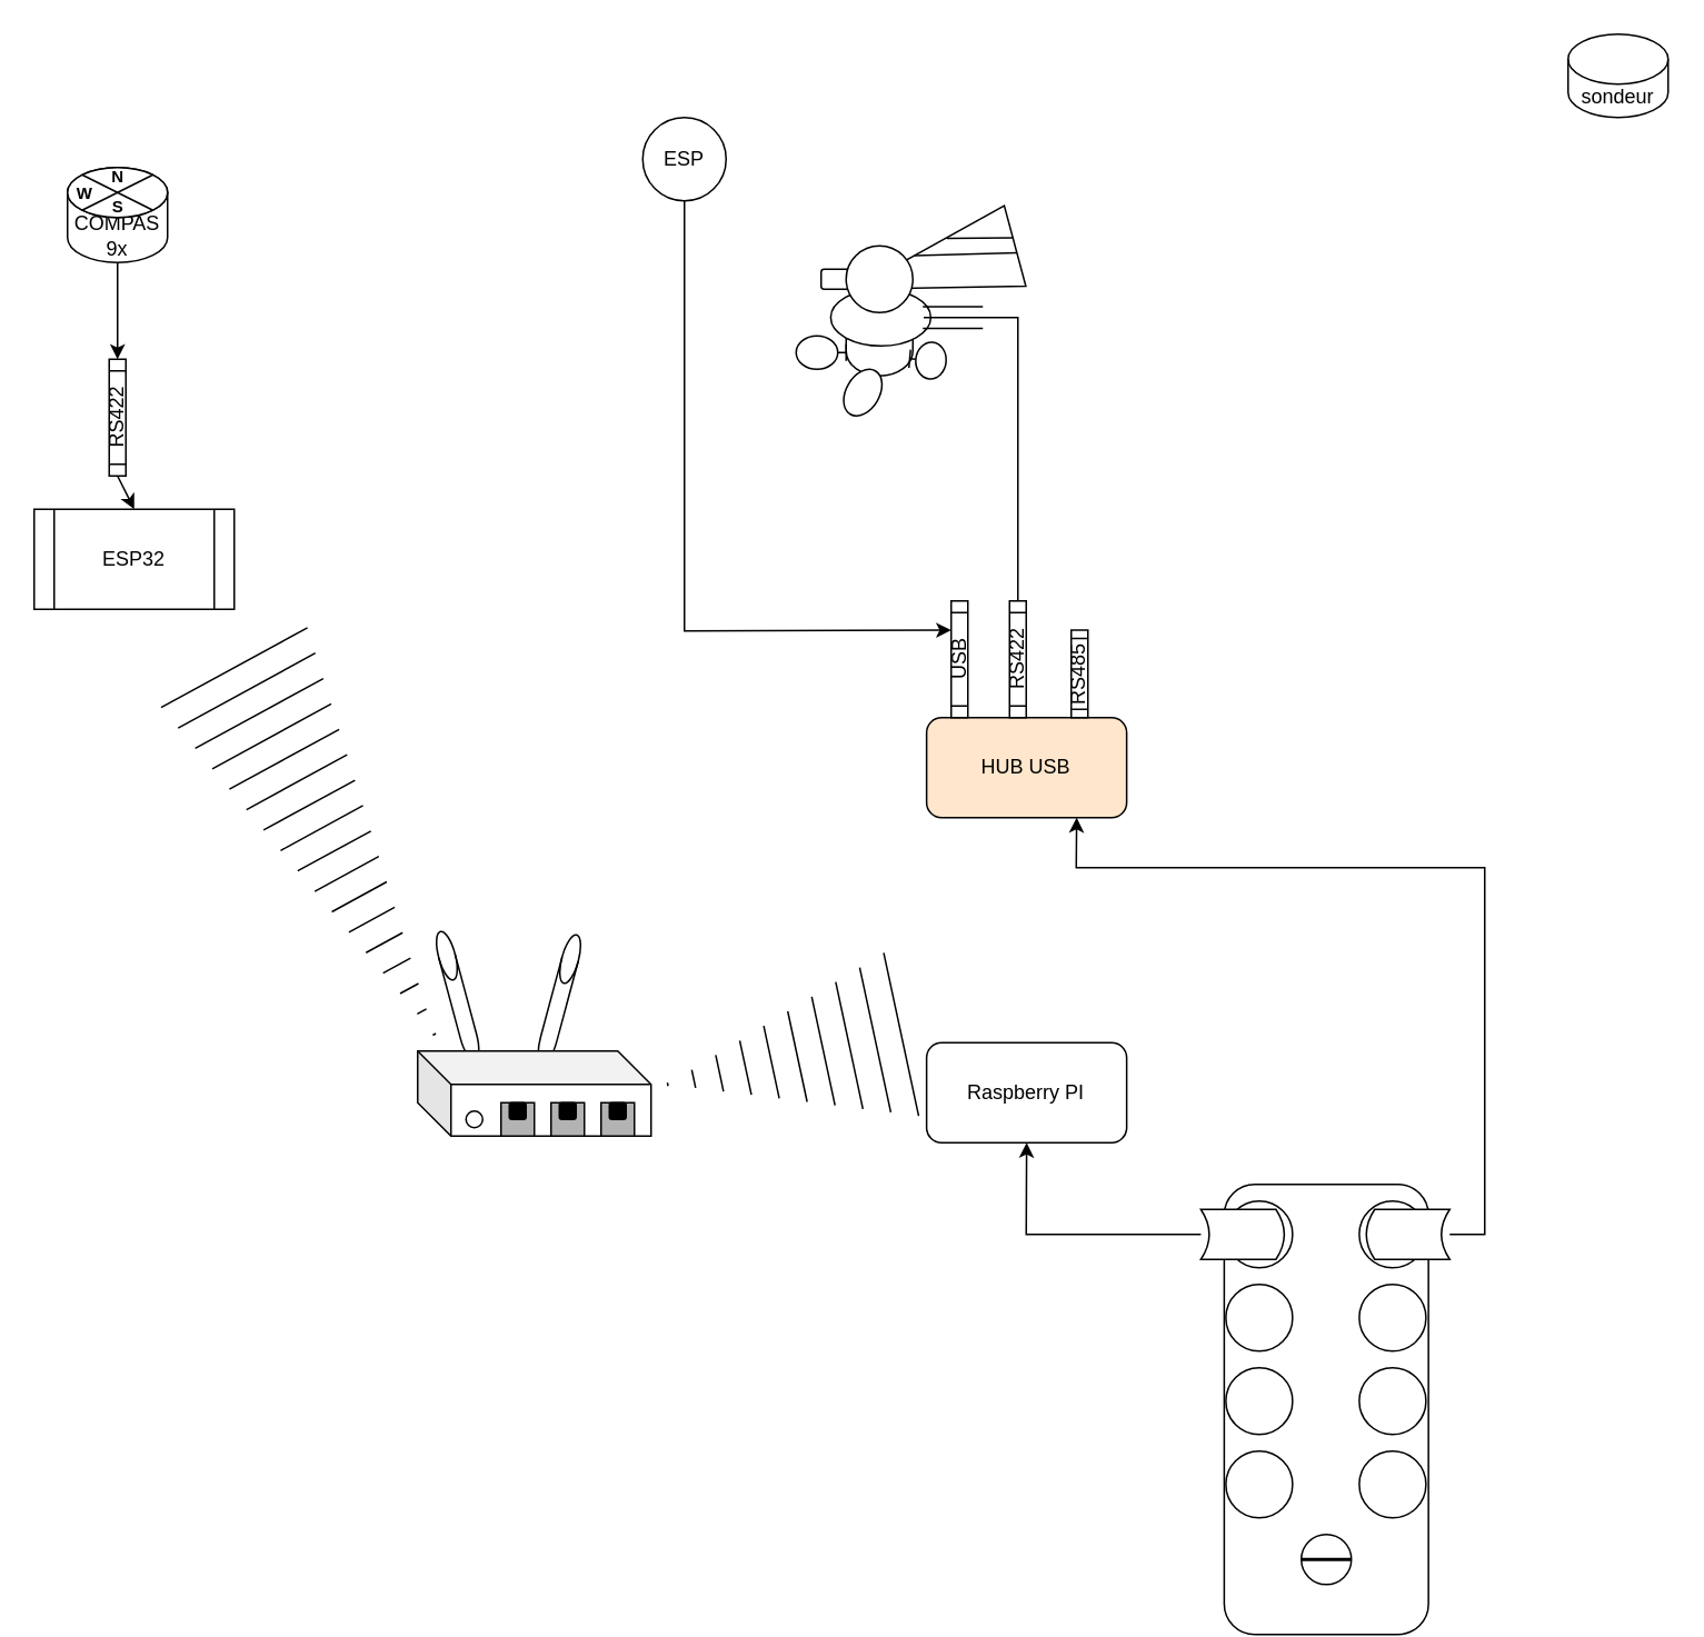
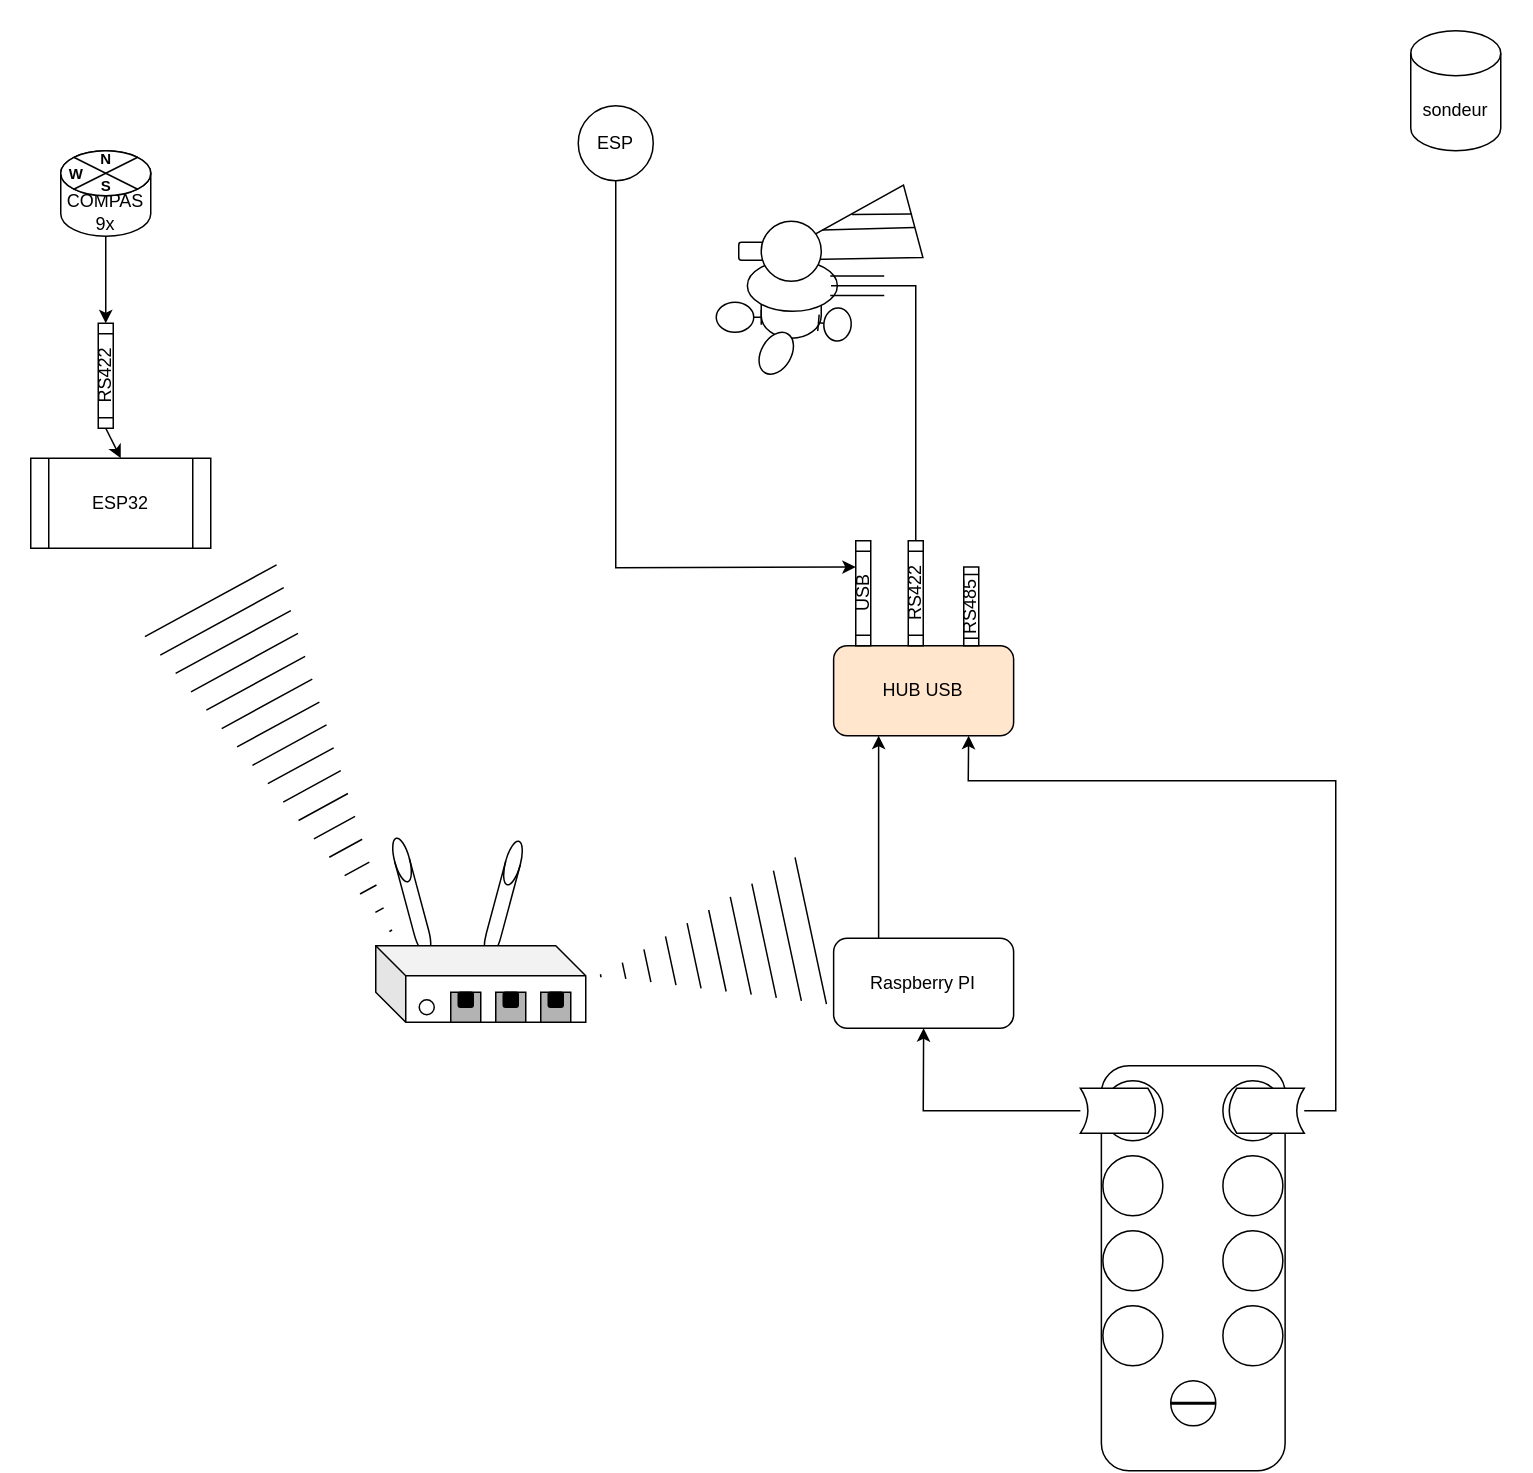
  <mxCell id="0" />
  <mxCell id="1" parent="0" />
- <mxCell id="2" value="&lt;div&gt;sondeur&lt;/div&gt;" style="shape=cylinder3;whiteSpace=wrap;html=1;boundedLbl=1;backgroundOutline=1;size=15;" parent="1" vertex="1"><mxGeometry x="940" y="20" width="60" height="50" as="geometry" /></mxCell>
+ <mxCell id="2" value="&lt;div&gt;sondeur&lt;/div&gt;" style="shape=cylinder3;whiteSpace=wrap;html=1;boundedLbl=1;backgroundOutline=1;size=15;" parent="1" vertex="1"><mxGeometry x="940" y="20" width="60" height="80" as="geometry" /></mxCell>
  <mxCell id="3" value="" style="rounded=1;whiteSpace=wrap;html=1;rotation=90;" parent="1" vertex="1"><mxGeometry x="660" y="783.75" width="270" height="122.5" as="geometry" /></mxCell>
  <mxCell id="4" value="" style="ellipse;whiteSpace=wrap;html=1;aspect=fixed;" parent="1" vertex="1"><mxGeometry x="734.75" y="720" width="40" height="40" as="geometry" /></mxCell>
  <mxCell id="5" value="" style="ellipse;whiteSpace=wrap;html=1;aspect=fixed;" parent="1" vertex="1"><mxGeometry x="734.75" y="770" width="40" height="40" as="geometry" /></mxCell>
  <mxCell id="6" value="" style="ellipse;whiteSpace=wrap;html=1;aspect=fixed;" parent="1" vertex="1"><mxGeometry x="734.75" y="820" width="40" height="40" as="geometry" /></mxCell>
  <mxCell id="7" value="" style="ellipse;whiteSpace=wrap;html=1;aspect=fixed;" parent="1" vertex="1"><mxGeometry x="734.75" y="870" width="40" height="40" as="geometry" /></mxCell>
  <mxCell id="8" value="" style="ellipse;whiteSpace=wrap;html=1;aspect=fixed;" parent="1" vertex="1"><mxGeometry x="814.75" y="720" width="40" height="40" as="geometry" /></mxCell>
  <mxCell id="9" value="" style="ellipse;whiteSpace=wrap;html=1;aspect=fixed;" parent="1" vertex="1"><mxGeometry x="814.75" y="770" width="40" height="40" as="geometry" /></mxCell>
  <mxCell id="10" value="" style="ellipse;whiteSpace=wrap;html=1;aspect=fixed;" parent="1" vertex="1"><mxGeometry x="814.75" y="820" width="40" height="40" as="geometry" /></mxCell>
  <mxCell id="11" value="" style="ellipse;whiteSpace=wrap;html=1;aspect=fixed;" parent="1" vertex="1"><mxGeometry x="814.75" y="870" width="40" height="40" as="geometry" /></mxCell>
  <mxCell id="12" value="" style="ellipse;whiteSpace=wrap;html=1;aspect=fixed;" parent="1" vertex="1"><mxGeometry x="780" y="920" width="30" height="30" as="geometry" /></mxCell>
  <mxCell id="13" value="" style="line;strokeWidth=2;html=1;" parent="1" vertex="1"><mxGeometry x="780" y="930" width="30" height="10" as="geometry" /></mxCell>
  <mxCell id="14" style="edgeStyle=none;rounded=0;orthogonalLoop=1;jettySize=auto;html=1;exitX=1;exitY=0.5;exitDx=0;exitDy=0;entryX=0.5;entryY=1;entryDx=0;entryDy=0;" parent="1" source="15" target="17" edge="1"><mxGeometry relative="1" as="geometry"><Array as="points"><mxPoint x="615" y="740" /></Array></mxGeometry></mxCell>
  <mxCell id="15" value="" style="shape=dataStorage;whiteSpace=wrap;html=1;fixedSize=1;rotation=-180;size=5;" parent="1" vertex="1"><mxGeometry x="719.75" y="725" width="50" height="30" as="geometry" /></mxCell>
+ <mxCell id="16" style="edgeStyle=none;rounded=0;orthogonalLoop=1;jettySize=auto;html=1;exitX=0.25;exitY=0;exitDx=0;exitDy=0;entryX=0.25;entryY=1;entryDx=0;entryDy=0;" parent="1" source="17" target="18" edge="1"><mxGeometry relative="1" as="geometry" /></mxCell>
  <mxCell id="17" value="Raspberry PI" style="rounded=1;whiteSpace=wrap;html=1;" parent="1" vertex="1"><mxGeometry x="555.25" y="625" width="120" height="60" as="geometry" /></mxCell>
  <mxCell id="18" value="HUB USB" style="rounded=1;whiteSpace=wrap;html=1;fillColor=#ffe6cc;" parent="1" vertex="1"><mxGeometry x="555.25" y="430" width="120" height="60" as="geometry" /></mxCell>
  <mxCell id="19" value="USB" style="shape=process;whiteSpace=wrap;html=1;backgroundOutline=1;rotation=-90;" parent="1" vertex="1"><mxGeometry x="540" y="390" width="70" height="10" as="geometry" /></mxCell>
  <mxCell id="20" value="&lt;div&gt;RS422&lt;/div&gt;" style="shape=process;whiteSpace=wrap;html=1;backgroundOutline=1;rotation=-90;" parent="1" vertex="1"><mxGeometry x="575" y="390" width="70" height="10" as="geometry" /></mxCell>
  <mxCell id="21" value="&lt;div&gt;RS485&lt;/div&gt;" style="shape=process;whiteSpace=wrap;html=1;backgroundOutline=1;rotation=-90;" vertex="1" parent="1"><mxGeometry x="620.75" y="398.75" width="52.5" height="10" as="geometry" /></mxCell>
  <mxCell id="22" style="edgeStyle=none;rounded=0;orthogonalLoop=1;jettySize=auto;html=1;exitX=0.5;exitY=1;exitDx=0;exitDy=0;entryX=0.75;entryY=0;entryDx=0;entryDy=0;" edge="1" parent="1" source="23" target="19"><mxGeometry relative="1" as="geometry"><Array as="points"><mxPoint x="410" y="378" /></Array></mxGeometry></mxCell>
  <mxCell id="23" value="ESP" style="ellipse;whiteSpace=wrap;html=1;aspect=fixed;" vertex="1" parent="1"><mxGeometry x="385" y="70" width="50" height="50" as="geometry" /></mxCell>
  <mxCell id="24" value="" style="triangle;whiteSpace=wrap;html=1;rotation=-195;" vertex="1" parent="1"><mxGeometry x="510" y="135" width="100" height="50" as="geometry" /></mxCell>
  <mxCell id="25" value="" style="rounded=1;whiteSpace=wrap;html=1;" vertex="1" parent="1"><mxGeometry x="492" y="161" width="40" height="12" as="geometry" /></mxCell>
  <mxCell id="26" value="" style="shape=cylinder3;whiteSpace=wrap;html=1;boundedLbl=1;backgroundOutline=1;size=15;" vertex="1" parent="1"><mxGeometry x="507" y="173" width="40" height="52" as="geometry" /></mxCell>
  <mxCell id="27" value="" style="ellipse;whiteSpace=wrap;html=1;" vertex="1" parent="1"><mxGeometry x="497.75" y="173" width="60" height="34" as="geometry" /></mxCell>
  <mxCell id="28" value="" style="ellipse;whiteSpace=wrap;html=1;aspect=fixed;" vertex="1" parent="1"><mxGeometry x="507" y="147" width="40" height="40" as="geometry" /></mxCell>
  <mxCell id="29" value="" style="endArrow=none;html=1;rounded=0;exitX=0.383;exitY=0.801;exitDx=0;exitDy=0;exitPerimeter=0;entryX=-0.004;entryY=0.599;entryDx=0;entryDy=0;entryPerimeter=0;" edge="1" parent="1" source="24" target="24"><mxGeometry width="50" height="50" relative="1" as="geometry"><mxPoint x="568.678" y="142.319" as="sourcePoint" /><mxPoint x="607.25" y="144" as="targetPoint" /></mxGeometry></mxCell>
  <mxCell id="30" value="" style="endArrow=none;html=1;rounded=0;exitX=0.599;exitY=0.703;exitDx=0;exitDy=0;entryX=0.001;entryY=0.414;entryDx=0;entryDy=0;entryPerimeter=0;exitPerimeter=0;" edge="1" parent="1" source="24" target="24"><mxGeometry width="50" height="50" relative="1" as="geometry"><mxPoint x="556.765" y="151.926" as="sourcePoint" /><mxPoint x="607" y="151" as="targetPoint" /></mxGeometry></mxCell>
  <mxCell id="31" value="" style="shape=umlBoundary;whiteSpace=wrap;html=1;rotation=-180;" vertex="1" parent="1"><mxGeometry x="477" y="201" width="30" height="20" as="geometry" /></mxCell>
  <mxCell id="32" value="" style="shape=umlBoundary;whiteSpace=wrap;html=1;rotation=5;" vertex="1" parent="1"><mxGeometry x="545.1" y="204.64" width="21.88" height="22" as="geometry" /></mxCell>
  <mxCell id="33" value="" style="ellipse;whiteSpace=wrap;html=1;rotation=-60;" vertex="1" parent="1"><mxGeometry x="502" y="225" width="30" height="20" as="geometry" /></mxCell>
  <mxCell id="34" value="" style="shape=partialRectangle;whiteSpace=wrap;html=1;top=0;bottom=0;fillColor=none;rotation=-90;" vertex="1" parent="1"><mxGeometry x="564.5" y="172.5" width="13" height="35" as="geometry" /></mxCell>
  <mxCell id="35" style="edgeStyle=none;rounded=0;orthogonalLoop=1;jettySize=auto;html=1;exitX=1;exitY=0.5;exitDx=0;exitDy=0;entryX=0.75;entryY=1;entryDx=0;entryDy=0;" edge="1" parent="1" source="36" target="18"><mxGeometry relative="1" as="geometry"><Array as="points"><mxPoint x="890" y="740" /><mxPoint x="890" y="520" /><mxPoint x="645" y="520" /></Array></mxGeometry></mxCell>
  <mxCell id="36" value="" style="shape=dataStorage;whiteSpace=wrap;html=1;fixedSize=1;rotation=0;size=5;" vertex="1" parent="1"><mxGeometry x="819" y="725" width="50" height="30" as="geometry" /></mxCell>
  <mxCell id="37" value="" style="endArrow=none;html=1;rounded=0;exitX=0.5;exitY=0;exitDx=0;exitDy=0;entryX=1;entryY=0.5;entryDx=0;entryDy=0;" edge="1" parent="1" source="34" target="20"><mxGeometry width="50" height="50" relative="1" as="geometry"><mxPoint x="600" y="260" as="sourcePoint" /><mxPoint x="660" y="245" as="targetPoint" /><Array as="points"><mxPoint x="610" y="190" /></Array></mxGeometry></mxCell>
  <mxCell id="38" value="ESP32" style="shape=process;whiteSpace=wrap;html=1;backgroundOutline=1;" vertex="1" parent="1"><mxGeometry x="20" y="305" width="120" height="60" as="geometry" /></mxCell>
  <mxCell id="39" value="" style="shape=cylinder3;whiteSpace=wrap;html=1;boundedLbl=1;backgroundOutline=1;size=15;rotation=-15;" vertex="1" parent="1"><mxGeometry x="269" y="557" width="10" height="80" as="geometry" /></mxCell>
  <mxCell id="40" value="" style="shape=cylinder3;whiteSpace=wrap;html=1;boundedLbl=1;backgroundOutline=1;size=15;rotation=15;" vertex="1" parent="1"><mxGeometry x="330" y="559" width="10" height="80" as="geometry" /></mxCell>
  <mxCell id="41" value="" style="shape=cube;whiteSpace=wrap;html=1;boundedLbl=1;backgroundOutline=1;darkOpacity=0.05;darkOpacity2=0.1;" vertex="1" parent="1"><mxGeometry x="250" y="630" width="140" height="51" as="geometry" /></mxCell>
  <mxCell id="42" value="" style="ellipse;whiteSpace=wrap;html=1;aspect=fixed;" vertex="1" parent="1"><mxGeometry x="279" y="666" width="10" height="10" as="geometry" /></mxCell>
  <mxCell id="43" value="" style="whiteSpace=wrap;html=1;aspect=fixed;fillColor=#B3B3B3;" vertex="1" parent="1"><mxGeometry x="300" y="661" width="20" height="20" as="geometry" /></mxCell>
  <mxCell id="44" value="" style="rounded=1;whiteSpace=wrap;html=1;fillColor=#000000;" vertex="1" parent="1"><mxGeometry x="305" y="661" width="10" height="10" as="geometry" /></mxCell>
  <mxCell id="45" value="" style="whiteSpace=wrap;html=1;aspect=fixed;fillColor=#B3B3B3;" vertex="1" parent="1"><mxGeometry x="330" y="661" width="20" height="20" as="geometry" /></mxCell>
  <mxCell id="46" value="" style="rounded=1;whiteSpace=wrap;html=1;fillColor=#000000;" vertex="1" parent="1"><mxGeometry x="335" y="661" width="10" height="10" as="geometry" /></mxCell>
  <mxCell id="47" value="" style="whiteSpace=wrap;html=1;aspect=fixed;fillColor=#B3B3B3;" vertex="1" parent="1"><mxGeometry x="360" y="661" width="20" height="20" as="geometry" /></mxCell>
  <mxCell id="48" value="" style="rounded=1;whiteSpace=wrap;html=1;fillColor=#000000;" vertex="1" parent="1"><mxGeometry x="365" y="661" width="10" height="10" as="geometry" /></mxCell>
  <mxCell id="49" value="" style="shape=mxgraph.arrows2.wedgeArrowDashed2;html=1;bendable=0;startWidth=50;stepSize=15;rounded=0;" edge="1" parent="1"><mxGeometry width="100" height="100" relative="1" as="geometry"><mxPoint x="540" y="620" as="sourcePoint" /><mxPoint x="400" y="650" as="targetPoint" /></mxGeometry></mxCell>
  <mxCell id="50" style="edgeStyle=none;rounded=0;orthogonalLoop=1;jettySize=auto;html=1;exitX=0.5;exitY=1;exitDx=0;exitDy=0;exitPerimeter=0;entryX=1;entryY=0.5;entryDx=0;entryDy=0;" edge="1" parent="1" source="51" target="57"><mxGeometry relative="1" as="geometry"><mxPoint x="80" y="120" as="sourcePoint" /><mxPoint x="80" y="273" as="targetPoint" /></mxGeometry></mxCell>
  <mxCell id="51" value="COMPAS 9x" style="shape=cylinder3;whiteSpace=wrap;html=1;boundedLbl=1;backgroundOutline=1;size=15;" vertex="1" parent="1"><mxGeometry x="40" y="100" width="60" height="57" as="geometry" /></mxCell>
  <mxCell id="52" value="" style="shape=sumEllipse;perimeter=ellipsePerimeter;whiteSpace=wrap;html=1;backgroundOutline=1;" vertex="1" parent="1"><mxGeometry x="40" y="100" width="60" height="30" as="geometry" /></mxCell>
  <mxCell id="53" value="&lt;font style=&quot;font-size: 10px;&quot;&gt;N&lt;/font&gt;" style="text;strokeColor=none;fillColor=none;html=1;fontSize=24;fontStyle=1;verticalAlign=middle;align=center;" vertex="1" parent="1"><mxGeometry x="60" y="100" width="20" as="geometry" /></mxCell>
  <mxCell id="54" value="&lt;font style=&quot;font-size: 10px;&quot;&gt;S&lt;/font&gt;" style="text;strokeColor=none;fillColor=none;html=1;fontSize=24;fontStyle=1;verticalAlign=middle;align=center;" vertex="1" parent="1"><mxGeometry x="60" y="118" width="20" as="geometry" /></mxCell>
  <mxCell id="55" value="&lt;font style=&quot;font-size: 10px;&quot;&gt;W&lt;/font&gt;" style="text;strokeColor=none;fillColor=none;html=1;fontSize=24;fontStyle=1;verticalAlign=middle;align=center;" vertex="1" parent="1"><mxGeometry x="40" y="110" width="20" as="geometry" /></mxCell>
  <mxCell id="56" style="edgeStyle=none;rounded=0;orthogonalLoop=1;jettySize=auto;html=1;exitX=0;exitY=0.5;exitDx=0;exitDy=0;entryX=0.5;entryY=0;entryDx=0;entryDy=0;" edge="1" parent="1" source="57" target="38"><mxGeometry relative="1" as="geometry" /></mxCell>
  <mxCell id="57" value="&lt;div&gt;RS422&lt;/div&gt;" style="shape=process;whiteSpace=wrap;html=1;backgroundOutline=1;rotation=-90;" vertex="1" parent="1"><mxGeometry x="35" y="245" width="70" height="10" as="geometry" /></mxCell>
  <mxCell id="58" value="" style="shape=mxgraph.arrows2.wedgeArrowDashed2;html=1;bendable=0;startWidth=50;stepSize=15;rounded=0;" edge="1" parent="1"><mxGeometry width="100" height="100" relative="1" as="geometry"><mxPoint x="140" y="400" as="sourcePoint" /><mxPoint x="260" y="620" as="targetPoint" /></mxGeometry></mxCell>
